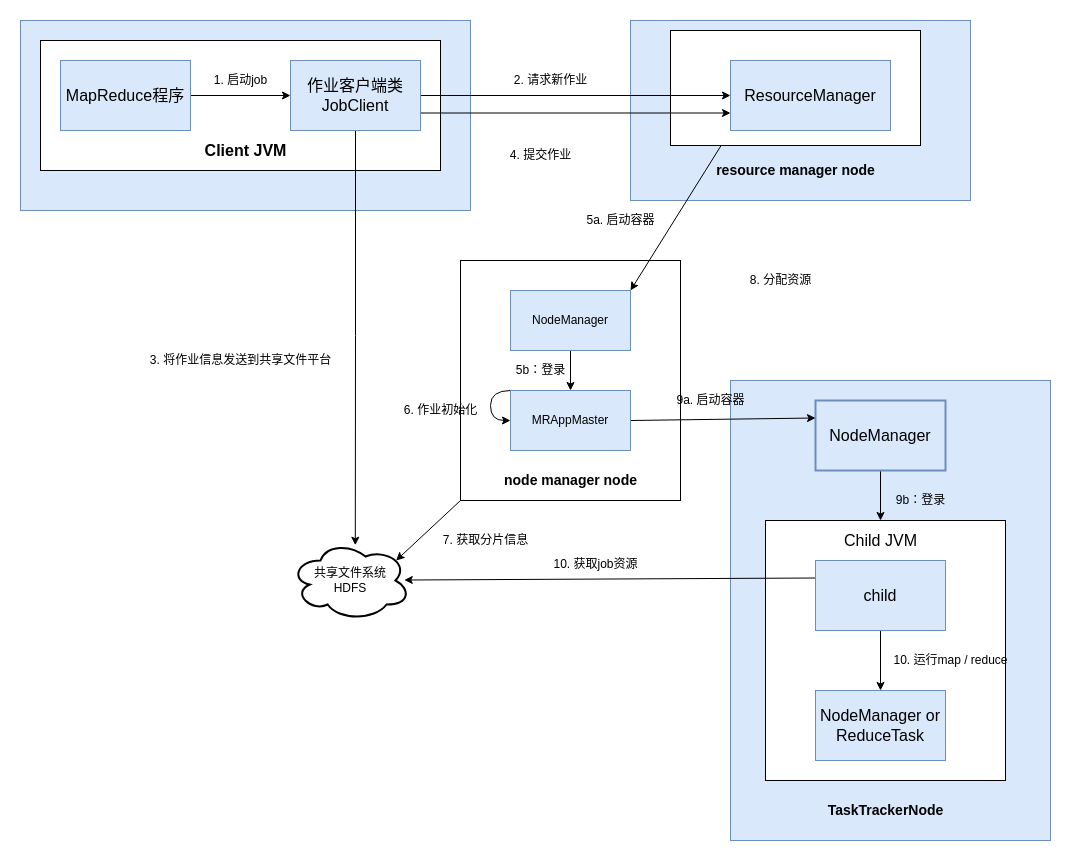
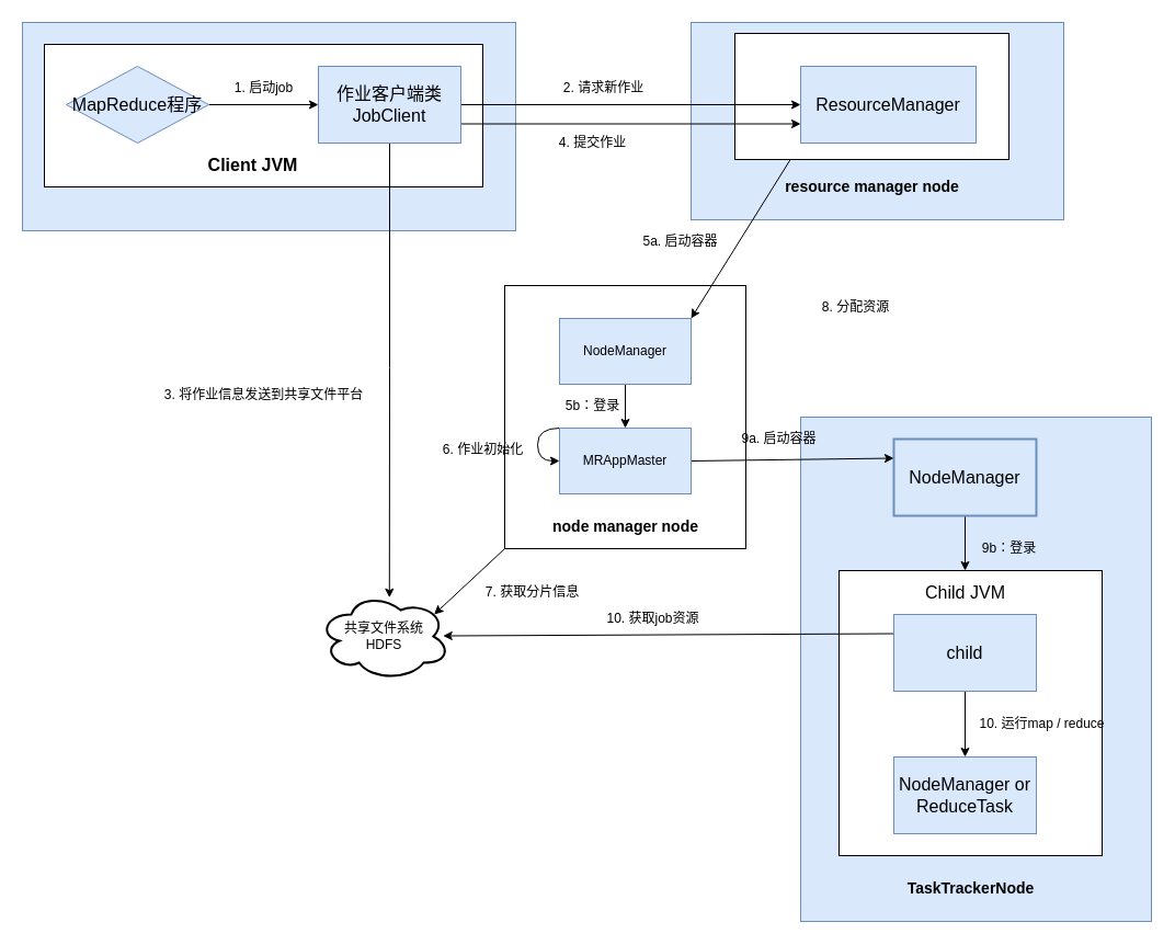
  <mxCell id="0" />
  <mxCell id="1" parent="0" />
  <mxCell id="2" style="rounded=0;orthogonalLoop=1;jettySize=auto;html=1;exitX=0;exitY=1;exitDx=0;exitDy=0;entryX=0.88;entryY=0.25;entryDx=0;entryDy=0;entryPerimeter=0;" edge="1" parent="1" source="3" target="31"><mxGeometry relative="1" as="geometry" /></mxCell>
  <mxCell id="3" value="" style="rounded=0;whiteSpace=wrap;html=1;" vertex="1" parent="1"><mxGeometry x="460" y="260" width="220" height="240" as="geometry" /></mxCell>
  <mxCell id="4" value="" style="rounded=0;whiteSpace=wrap;html=1;fillColor=#dae8fc;strokeColor=#6c8ebf;" vertex="1" parent="1"><mxGeometry x="730" y="380" width="320" height="460" as="geometry" /></mxCell>
  <mxCell id="5" value="" style="rounded=0;whiteSpace=wrap;html=1;" vertex="1" parent="1"><mxGeometry x="765" y="520" width="240" height="260" as="geometry" /></mxCell>
  <mxCell id="6" value="" style="rounded=0;whiteSpace=wrap;html=1;fillColor=#dae8fc;strokeColor=#6c8ebf;" vertex="1" parent="1"><mxGeometry x="630" y="20" width="340" height="180" as="geometry" /></mxCell>
  <mxCell id="7" style="edgeStyle=none;rounded=0;orthogonalLoop=1;jettySize=auto;html=1;exitX=0;exitY=1;exitDx=0;exitDy=0;entryX=1;entryY=0;entryDx=0;entryDy=0;" edge="1" parent="1" source="18" target="36"><mxGeometry relative="1" as="geometry" /></mxCell>
  <mxCell id="8" value="" style="rounded=0;whiteSpace=wrap;html=1;" vertex="1" parent="1"><mxGeometry x="670" y="30" width="250" height="115" as="geometry" /></mxCell>
  <mxCell id="9" value="" style="rounded=0;whiteSpace=wrap;html=1;fillColor=#dae8fc;strokeColor=#6c8ebf;" vertex="1" parent="1"><mxGeometry x="20" y="20" width="450" height="190" as="geometry" /></mxCell>
  <mxCell id="10" value="" style="rounded=0;whiteSpace=wrap;html=1;" vertex="1" parent="1"><mxGeometry x="40" y="40" width="400" height="130" as="geometry" /></mxCell>
  <mxCell id="11" style="edgeStyle=orthogonalEdgeStyle;rounded=0;orthogonalLoop=1;jettySize=auto;html=1;exitX=1;exitY=0.5;exitDx=0;exitDy=0;entryX=0;entryY=0.5;entryDx=0;entryDy=0;" edge="1" parent="1" source="12" target="16"><mxGeometry relative="1" as="geometry" /></mxCell>
- <mxCell id="12" value="&lt;font style=&quot;font-size: 16px&quot;&gt;MapReduce程序&lt;/font&gt;" style="rounded=0;whiteSpace=wrap;html=1;fillColor=#dae8fc;strokeColor=#6c8ebf;" vertex="1" parent="1"><mxGeometry x="60" y="60" width="130" height="70" as="geometry" /></mxCell>
+ <mxCell id="12" value="&lt;font style=&quot;font-size: 16px&quot;&gt;MapReduce程序&lt;/font&gt;" style="rhombus;whiteSpace=wrap;html=1;fillColor=#dae8fc;strokeColor=#6c8ebf;" vertex="1" parent="1"><mxGeometry x="60" y="60" width="130" height="70" as="geometry" /></mxCell>
  <mxCell id="13" style="edgeStyle=orthogonalEdgeStyle;rounded=0;orthogonalLoop=1;jettySize=auto;html=1;exitX=1;exitY=0.5;exitDx=0;exitDy=0;entryX=0;entryY=0.5;entryDx=0;entryDy=0;" edge="1" parent="1" source="16" target="18"><mxGeometry relative="1" as="geometry" /></mxCell>
  <mxCell id="14" style="edgeStyle=orthogonalEdgeStyle;rounded=0;orthogonalLoop=1;jettySize=auto;html=1;exitX=1;exitY=0.75;exitDx=0;exitDy=0;entryX=0;entryY=0.75;entryDx=0;entryDy=0;" edge="1" parent="1" source="16" target="18"><mxGeometry relative="1" as="geometry" /></mxCell>
  <mxCell id="15" style="edgeStyle=orthogonalEdgeStyle;rounded=0;orthogonalLoop=1;jettySize=auto;html=1;exitX=0.5;exitY=1;exitDx=0;exitDy=0;entryX=0.54;entryY=0.059;entryDx=0;entryDy=0;entryPerimeter=0;" edge="1" parent="1" source="16" target="31"><mxGeometry relative="1" as="geometry" /></mxCell>
  <mxCell id="16" value="&lt;font style=&quot;font-size: 16px&quot;&gt;作业客户端类&lt;br&gt;JobClient&lt;/font&gt;" style="rounded=0;whiteSpace=wrap;html=1;fillColor=#dae8fc;strokeColor=#6c8ebf;" vertex="1" parent="1"><mxGeometry x="290" y="60" width="130" height="70" as="geometry" /></mxCell>
- <mxCell id="17" value="&lt;b&gt;&lt;font style=&quot;font-size: 16px&quot;&gt;Client JVM&lt;/font&gt;&lt;/b&gt;" style="text;html=1;align=center;verticalAlign=middle;resizable=0;points=[];autosize=1;strokeColor=none;" vertex="1" parent="1"><mxGeometry x="195" y="140" width="100" height="20" as="geometry" /></mxCell>
+ <mxCell id="17" value="&lt;b&gt;&lt;font style=&quot;font-size: 16px&quot;&gt;Client JVM&lt;/font&gt;&lt;/b&gt;" style="text;html=1;align=center;verticalAlign=middle;resizable=0;points=[];autosize=1;strokeColor=none;" vertex="1" parent="1"><mxGeometry x="180" y="140" width="100" height="20" as="geometry" /></mxCell>
  <mxCell id="18" value="&lt;span style=&quot;font-size: 16px&quot;&gt;ResourceManager&lt;/span&gt;" style="rounded=0;whiteSpace=wrap;html=1;fillColor=#dae8fc;strokeColor=#6c8ebf;" vertex="1" parent="1"><mxGeometry x="730" y="60" width="160" height="70" as="geometry" /></mxCell>
  <mxCell id="19" value="1. 启动job" style="text;html=1;align=center;verticalAlign=middle;resizable=0;points=[];autosize=1;strokeColor=none;" vertex="1" parent="1"><mxGeometry x="200" y="70" width="80" height="20" as="geometry" /></mxCell>
  <mxCell id="20" value="2. 请求新作业" style="text;html=1;align=center;verticalAlign=middle;resizable=0;points=[];autosize=1;strokeColor=none;" vertex="1" parent="1"><mxGeometry x="500" y="70" width="100" height="20" as="geometry" /></mxCell>
- <mxCell id="21" value="4. 提交作业" style="text;html=1;align=center;verticalAlign=middle;resizable=0;points=[];autosize=1;strokeColor=none;" vertex="1" parent="1"><mxGeometry x="495" y="145" width="90" height="20" as="geometry" /></mxCell>
+ <mxCell id="21" value="4. 提交作业" style="text;html=1;align=center;verticalAlign=middle;resizable=0;points=[];autosize=1;strokeColor=none;" vertex="1" parent="1"><mxGeometry x="495" y="120" width="90" height="20" as="geometry" /></mxCell>
  <mxCell id="22" value="&lt;font style=&quot;font-size: 14px&quot;&gt;&lt;b&gt;resource manager node&lt;/b&gt;&lt;/font&gt;" style="text;html=1;align=center;verticalAlign=middle;resizable=0;points=[];autosize=1;strokeColor=none;" vertex="1" parent="1"><mxGeometry x="705" y="160" width="180" height="20" as="geometry" /></mxCell>
  <mxCell id="23" style="edgeStyle=orthogonalEdgeStyle;rounded=0;orthogonalLoop=1;jettySize=auto;html=1;exitX=0.5;exitY=1;exitDx=0;exitDy=0;startArrow=none;startFill=0;" edge="1" parent="1" source="24"><mxGeometry relative="1" as="geometry"><mxPoint x="880" y="520" as="targetPoint" /><Array as="points"><mxPoint x="880" y="520" /></Array></mxGeometry></mxCell>
  <mxCell id="24" value="&lt;font style=&quot;font-size: 16px&quot;&gt;NodeManager&lt;/font&gt;" style="rounded=0;whiteSpace=wrap;html=1;fillColor=#dae8fc;strokeColor=#6c8ebf;strokeWidth=2;" vertex="1" parent="1"><mxGeometry x="815" y="400" width="130" height="70" as="geometry" /></mxCell>
  <mxCell id="25" style="edgeStyle=orthogonalEdgeStyle;rounded=0;orthogonalLoop=1;jettySize=auto;html=1;exitX=0.5;exitY=1;exitDx=0;exitDy=0;entryX=0.5;entryY=0;entryDx=0;entryDy=0;startArrow=none;startFill=0;" edge="1" parent="1" source="27" target="28"><mxGeometry relative="1" as="geometry" /></mxCell>
  <mxCell id="26" style="edgeStyle=none;rounded=0;orthogonalLoop=1;jettySize=auto;html=1;exitX=0;exitY=0.25;exitDx=0;exitDy=0;entryX=0.948;entryY=0.494;entryDx=0;entryDy=0;entryPerimeter=0;" edge="1" parent="1" source="27" target="31"><mxGeometry relative="1" as="geometry" /></mxCell>
  <mxCell id="27" value="&lt;span style=&quot;font-size: 16px&quot;&gt;child&lt;/span&gt;" style="rounded=0;whiteSpace=wrap;html=1;fillColor=#dae8fc;strokeColor=#6c8ebf;" vertex="1" parent="1"><mxGeometry x="815" y="560" width="130" height="70" as="geometry" /></mxCell>
  <mxCell id="28" value="&lt;span style=&quot;font-size: 16px&quot;&gt;NodeManager or&lt;br&gt;ReduceTask&lt;br&gt;&lt;/span&gt;" style="rounded=0;whiteSpace=wrap;html=1;fillColor=#dae8fc;strokeColor=#6c8ebf;" vertex="1" parent="1"><mxGeometry x="815" y="690" width="130" height="70" as="geometry" /></mxCell>
  <mxCell id="29" value="&lt;font style=&quot;font-size: 16px&quot;&gt;Child JVM&lt;/font&gt;" style="text;html=1;align=center;verticalAlign=middle;resizable=0;points=[];autosize=1;strokeColor=none;" vertex="1" parent="1"><mxGeometry x="835" y="530" width="90" height="20" as="geometry" /></mxCell>
  <mxCell id="30" value="&lt;b&gt;&lt;font style=&quot;font-size: 14px&quot;&gt;TaskTrackerNode&lt;/font&gt;&lt;/b&gt;" style="text;html=1;align=center;verticalAlign=middle;resizable=0;points=[];autosize=1;strokeColor=none;" vertex="1" parent="1"><mxGeometry x="820" y="800" width="130" height="20" as="geometry" /></mxCell>
  <mxCell id="31" value="共享文件系统&lt;br&gt;HDFS" style="ellipse;shape=cloud;whiteSpace=wrap;html=1;strokeWidth=2;" vertex="1" parent="1"><mxGeometry x="290" y="540" width="120" height="80" as="geometry" /></mxCell>
  <mxCell id="32" value="3. 将作业信息发送到共享文件平台" style="text;html=1;align=center;verticalAlign=middle;resizable=0;points=[];autosize=1;strokeColor=none;" vertex="1" parent="1"><mxGeometry x="125" y="350" width="230" height="20" as="geometry" /></mxCell>
  <mxCell id="33" value="9b：登录" style="text;html=1;align=center;verticalAlign=middle;resizable=0;points=[];autosize=1;strokeColor=none;" vertex="1" parent="1"><mxGeometry x="885" y="490" width="70" height="20" as="geometry" /></mxCell>
  <mxCell id="34" value="10. 运行map / reduce" style="text;html=1;align=center;verticalAlign=middle;resizable=0;points=[];autosize=1;strokeColor=none;" vertex="1" parent="1"><mxGeometry x="875" y="650" width="150" height="20" as="geometry" /></mxCell>
  <mxCell id="35" style="edgeStyle=orthogonalEdgeStyle;rounded=0;orthogonalLoop=1;jettySize=auto;html=1;exitX=0.5;exitY=1;exitDx=0;exitDy=0;entryX=0.5;entryY=0;entryDx=0;entryDy=0;" edge="1" parent="1" source="36" target="39"><mxGeometry relative="1" as="geometry" /></mxCell>
  <mxCell id="36" value="NodeManager" style="rounded=0;whiteSpace=wrap;html=1;fillColor=#dae8fc;strokeColor=#6c8ebf;" vertex="1" parent="1"><mxGeometry x="510" y="290" width="120" height="60" as="geometry" /></mxCell>
  <mxCell id="37" style="edgeStyle=orthogonalEdgeStyle;rounded=0;orthogonalLoop=1;jettySize=auto;html=1;exitX=0;exitY=0;exitDx=0;exitDy=0;entryX=0;entryY=0.5;entryDx=0;entryDy=0;curved=1;" edge="1" parent="1" source="39" target="39"><mxGeometry relative="1" as="geometry"><Array as="points"><mxPoint x="490" y="390" /><mxPoint x="490" y="420" /></Array></mxGeometry></mxCell>
  <mxCell id="38" style="rounded=0;orthogonalLoop=1;jettySize=auto;html=1;exitX=1;exitY=0.5;exitDx=0;exitDy=0;entryX=0;entryY=0.25;entryDx=0;entryDy=0;" edge="1" parent="1" source="39" target="24"><mxGeometry relative="1" as="geometry" /></mxCell>
  <mxCell id="39" value="MRAppMaster" style="rounded=0;whiteSpace=wrap;html=1;fillColor=#dae8fc;strokeColor=#6c8ebf;" vertex="1" parent="1"><mxGeometry x="510" y="390" width="120" height="60" as="geometry" /></mxCell>
  <mxCell id="40" value="5b：登录" style="text;html=1;align=center;verticalAlign=middle;resizable=0;points=[];autosize=1;strokeColor=none;" vertex="1" parent="1"><mxGeometry x="505" y="360" width="70" height="20" as="geometry" /></mxCell>
  <mxCell id="41" value="5a. 启动容器" style="text;html=1;align=center;verticalAlign=middle;resizable=0;points=[];autosize=1;strokeColor=none;" vertex="1" parent="1"><mxGeometry x="575" y="210" width="90" height="20" as="geometry" /></mxCell>
  <mxCell id="42" value="6. 作业初始化" style="text;html=1;align=center;verticalAlign=middle;resizable=0;points=[];autosize=1;strokeColor=none;" vertex="1" parent="1"><mxGeometry x="390" y="400" width="100" height="20" as="geometry" /></mxCell>
  <mxCell id="43" value="9a. 启动容器" style="text;html=1;align=center;verticalAlign=middle;resizable=0;points=[];autosize=1;strokeColor=none;" vertex="1" parent="1"><mxGeometry x="665" y="390" width="90" height="20" as="geometry" /></mxCell>
  <mxCell id="44" value="&lt;b&gt;&lt;font style=&quot;font-size: 14px&quot;&gt;node manager node&lt;/font&gt;&lt;/b&gt;" style="text;html=1;align=center;verticalAlign=middle;resizable=0;points=[];autosize=1;strokeColor=none;" vertex="1" parent="1"><mxGeometry x="495" y="470" width="150" height="20" as="geometry" /></mxCell>
  <mxCell id="45" value="7. 获取分片信息" style="text;html=1;align=center;verticalAlign=middle;resizable=0;points=[];autosize=1;strokeColor=none;" vertex="1" parent="1"><mxGeometry x="430" y="530" width="110" height="20" as="geometry" /></mxCell>
  <mxCell id="46" value="10. 获取job资源" style="text;html=1;align=center;verticalAlign=middle;resizable=0;points=[];autosize=1;strokeColor=none;" vertex="1" parent="1"><mxGeometry x="540" y="554" width="110" height="20" as="geometry" /></mxCell>
  <mxCell id="47" value="8. 分配资源" style="text;html=1;align=center;verticalAlign=middle;resizable=0;points=[];autosize=1;strokeColor=none;" vertex="1" parent="1"><mxGeometry x="735" y="270" width="90" height="20" as="geometry" /></mxCell>
